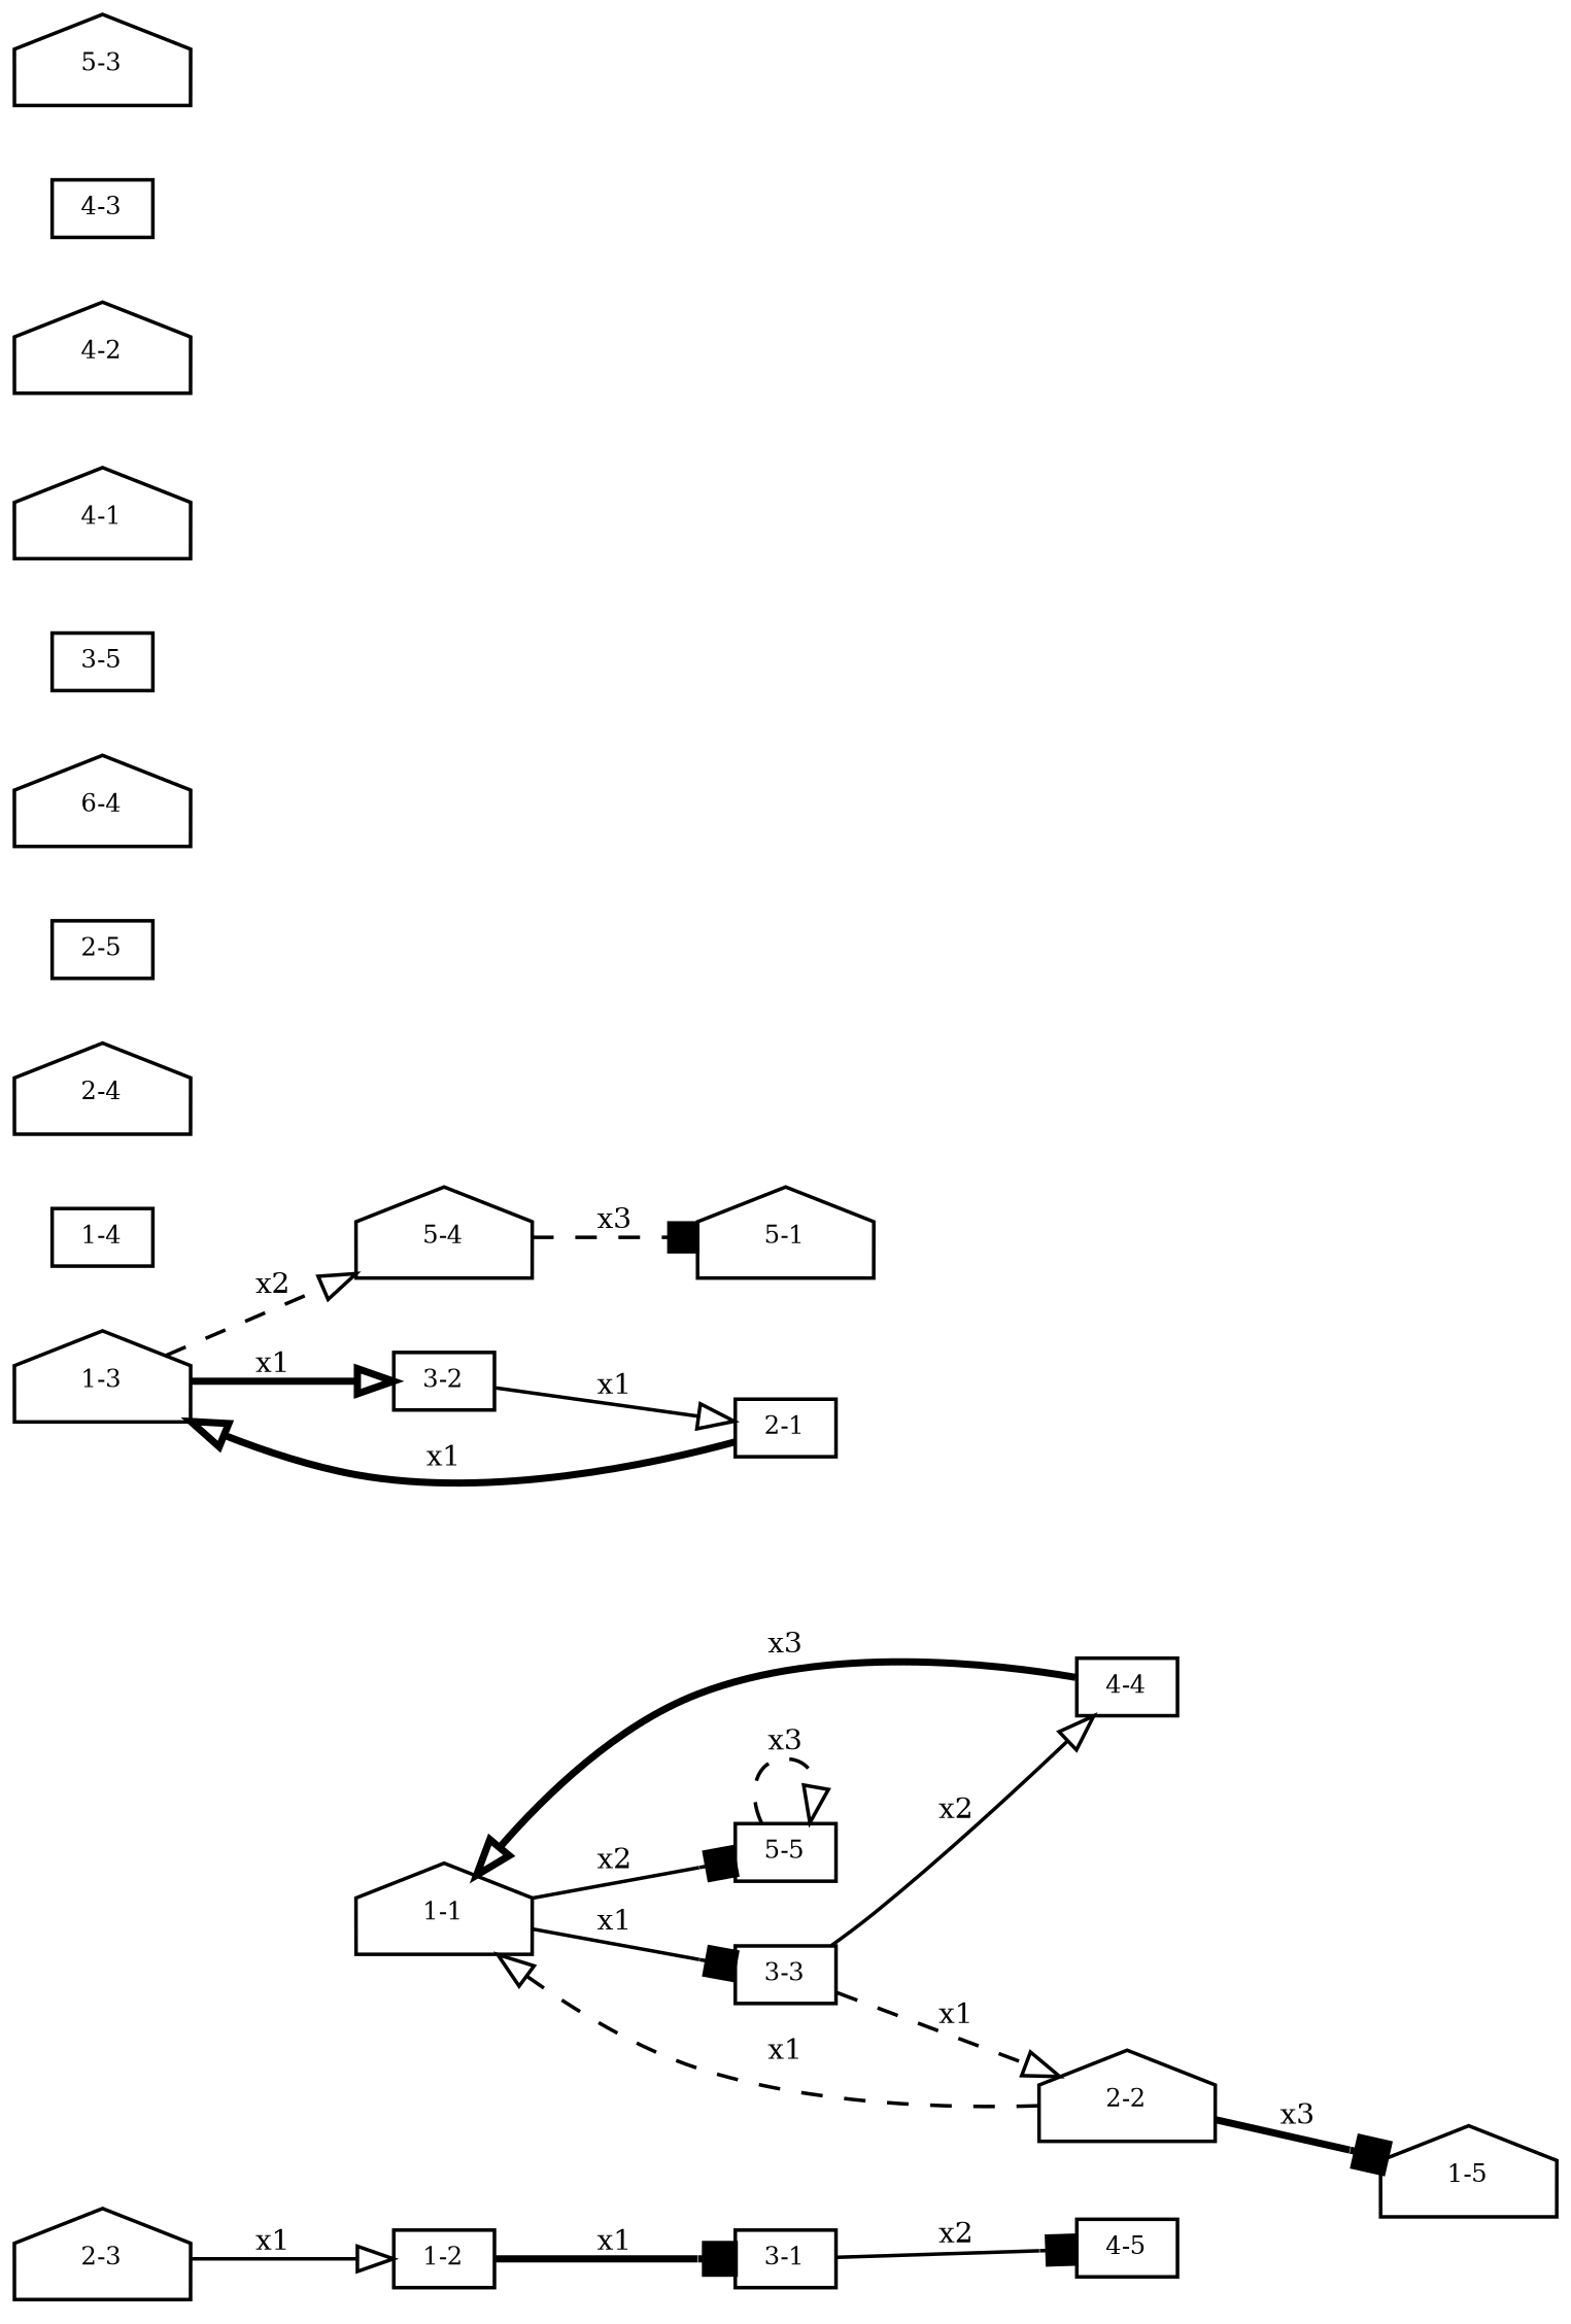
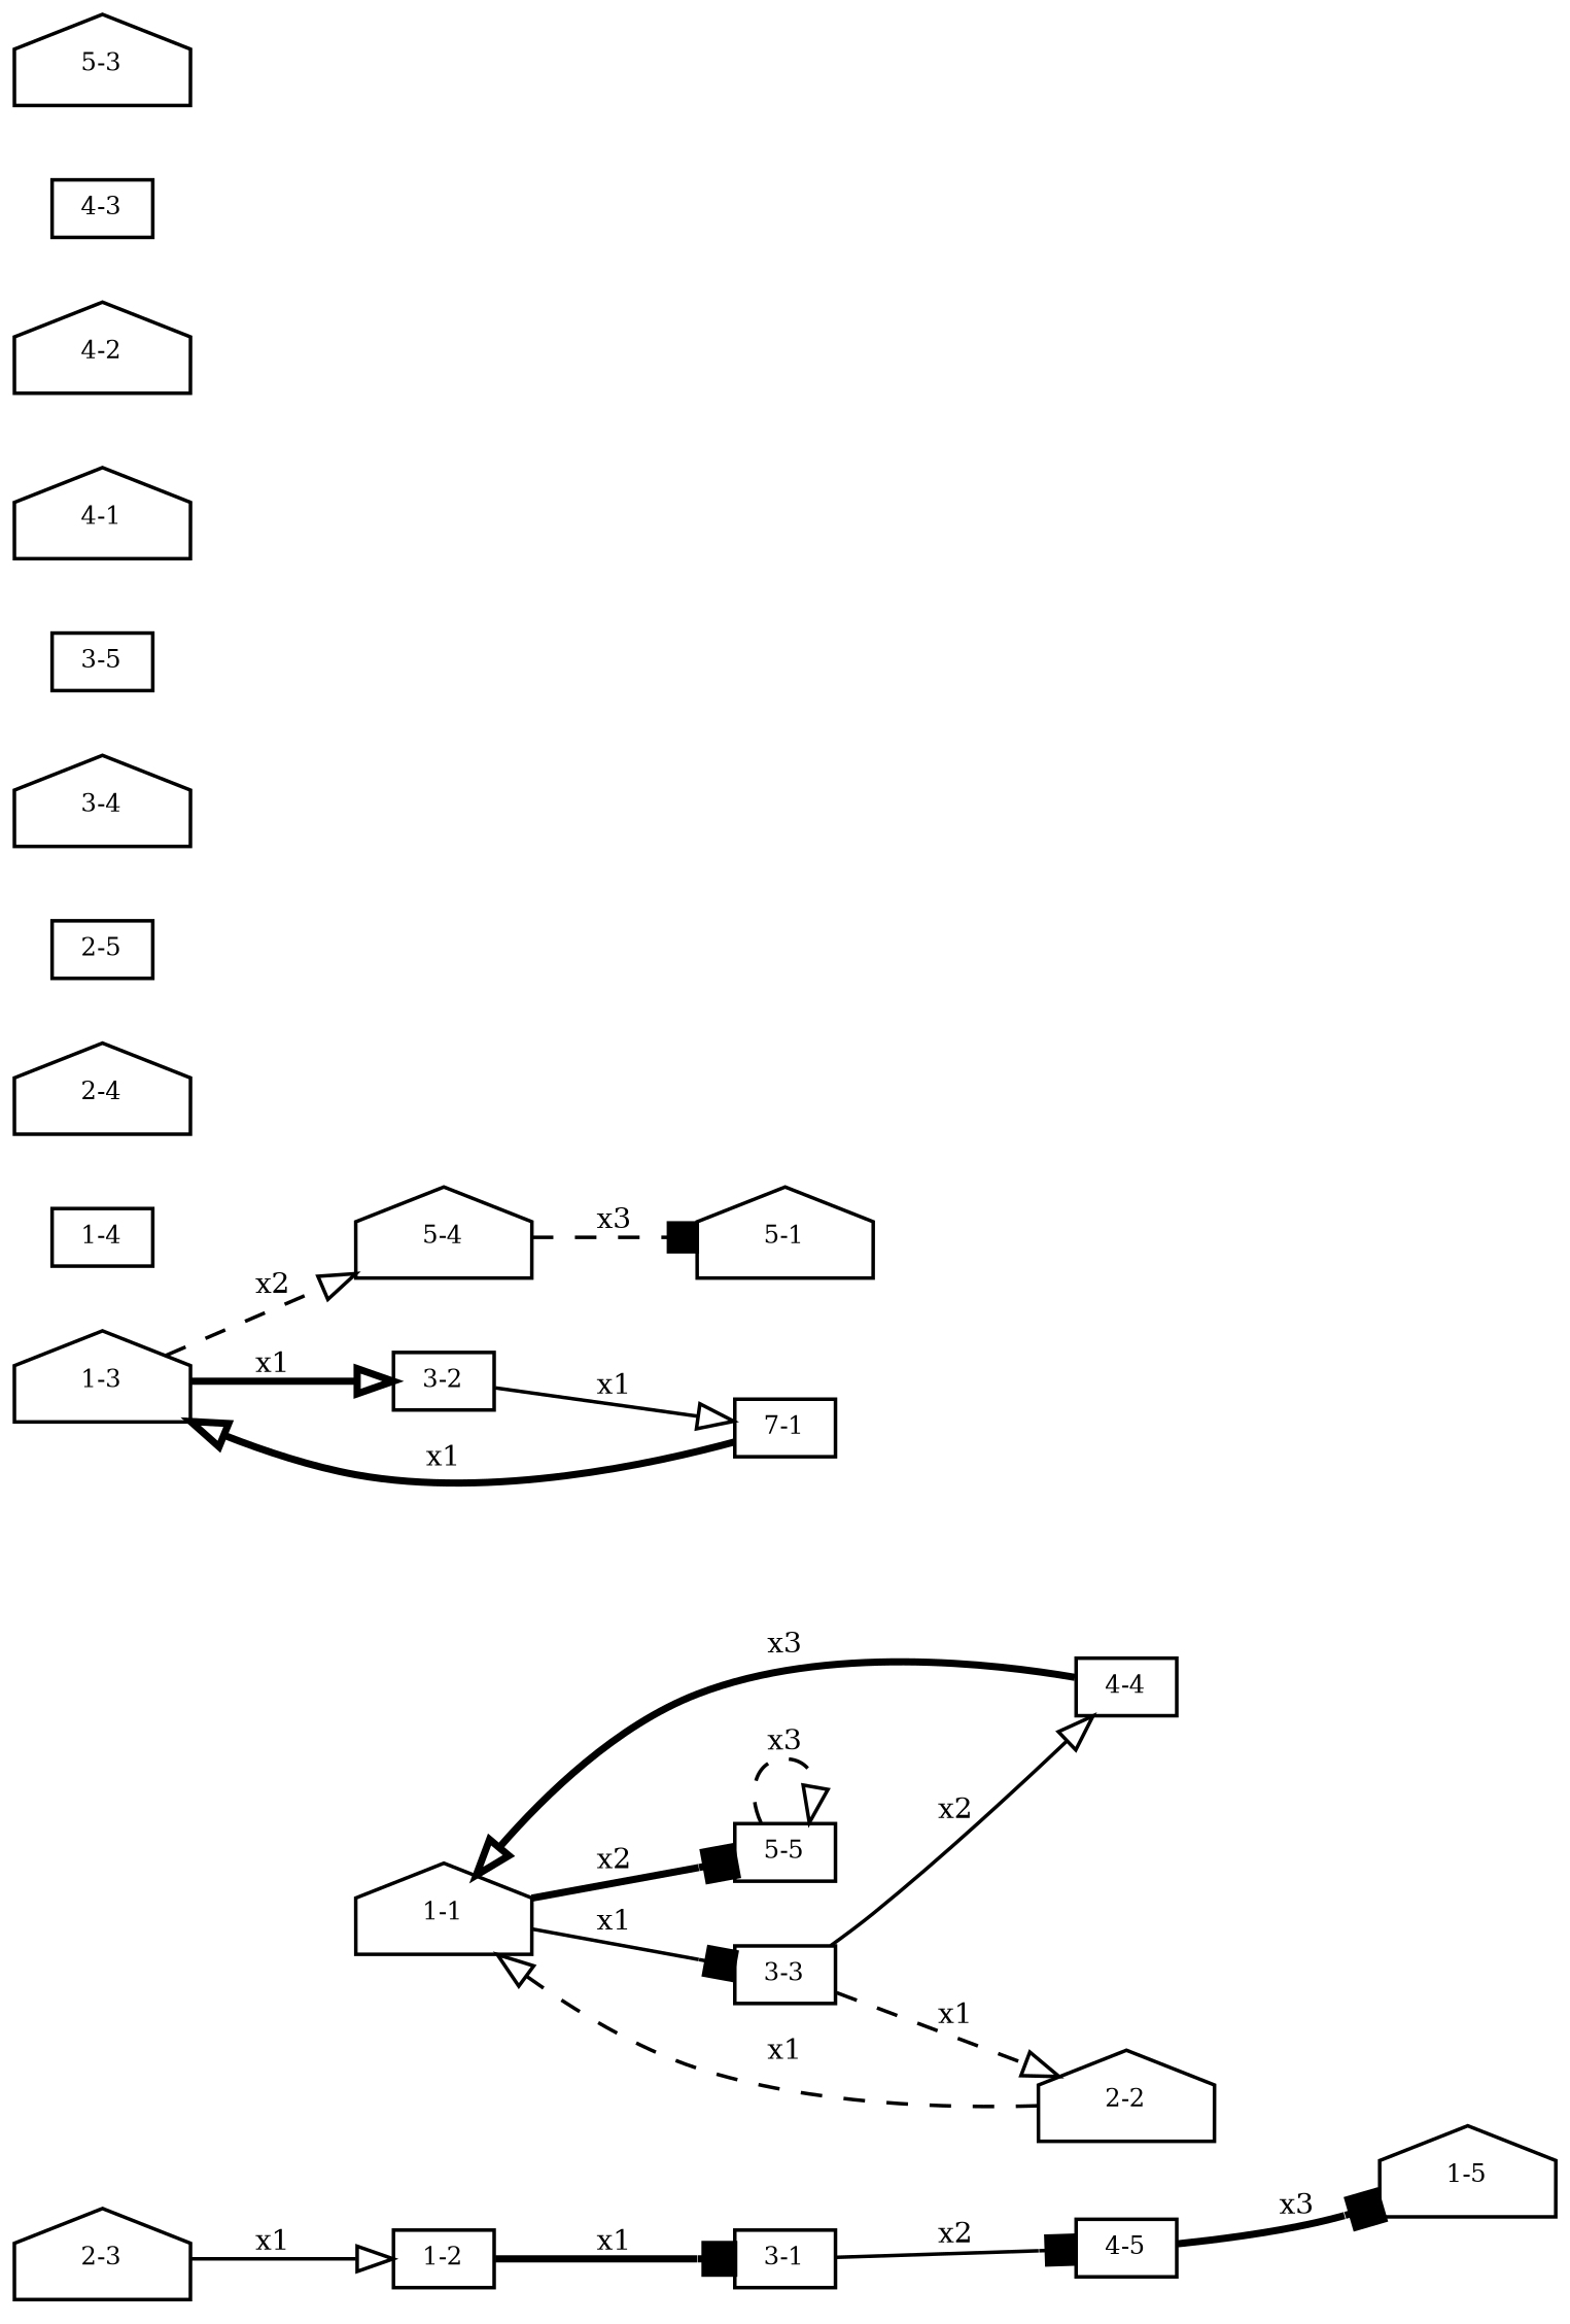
  digraph {
    rankdir=LR
    node [fontsize=7 shape=house]
    edge [arrowhead=onormal fontsize=8 style=bold]
    n1 [height=.01 label="1-1" width=.01]
    n2 [height=.01 label="5-5" shape=box width=.01]
    n3 [height=.01 label="3-3" shape=box width=.01]
    n4 [height=.01 label="2-2" width=.01]
    n5 [height=.01 label="4-4" shape=box width=.01]
    n6 [height=.01 label="1-2" shape=box width=.01]
    n7 [height=.01 label="3-1" shape=box width=.01]
    n8 [height=.01 label="4-5" shape=box width=.01]
    n9 [height=.01 label="2-3" width=.01]
    n10 [height=.01 label="1-5" width=.01]
    n11 [height=.01 label="1-3" width=.01]
    n12 [height=.01 label="5-4" width=.01]
    n13 [height=.01 label="3-2" shape=box width=.01]
    n14 [height=.01 label="5-1" width=.01]
-   n15 [height=.01 label="2-1" shape=box width=.01]
+   n15 [height=.01 label="7-1" shape=box width=.01]
    n16 [height=.01 label="1-4" shape=box width=.01]
    n17 [height=.01 label="2-4" width=.01]
    n18 [height=.01 label="2-5" shape=box width=.01]
-   n19 [height=.01 label="6-4" width=.01]
+   n19 [height=.01 label="3-4" width=.01]
    n20 [height=.01 label="3-5" shape=box width=.01]
    n21 [height=.01 label="4-1" width=.01]
    n22 [height=.01 label="4-2" width=.01]
    n23 [height=.01 label="4-3" shape=box width=.01]
    n24 [height=.01 label="5-3" width=.01]
-   n1 -> n2 [arrowhead=box label=x2 style=solid]
+   n1 -> n2 [arrowhead=box label=x2]
    n1 -> n3 [arrowhead=box label=x1 style=solid]
    n2 -> n2 [label=x3 style=dashed]
    n3 -> n4 [label=x1 style=dashed]
    n3 -> n5 [label=x2 style=solid]
    n4 -> n1 [label=x1 style=dashed]
    n5 -> n1 [label=x3]
    n6 -> n7 [arrowhead=box label=x1]
    n7 -> n8 [arrowhead=box label=x2 style=solid]
-   n4 -> n10 [arrowhead=box label=x3]
+   n8 -> n10 [arrowhead=box label=x3]
    n9 -> n6 [label=x1 style=solid]
    n11 -> n12 [label=x2 style=dashed]
    n11 -> n13 [label=x1]
    n12 -> n14 [arrowhead=box label=x3 style=dashed]
    n13 -> n15 [label=x1 style=solid]
    n15 -> n11 [label=x1]
  }
